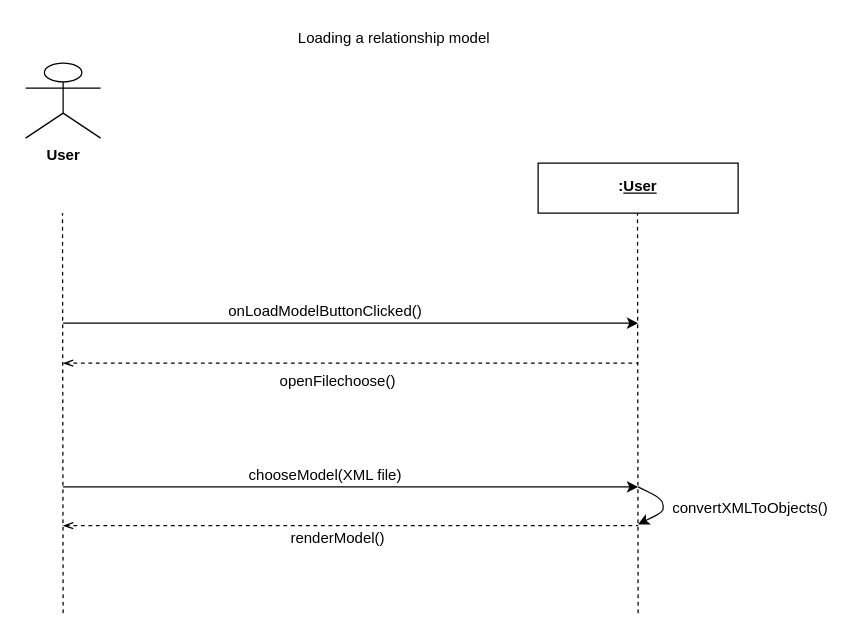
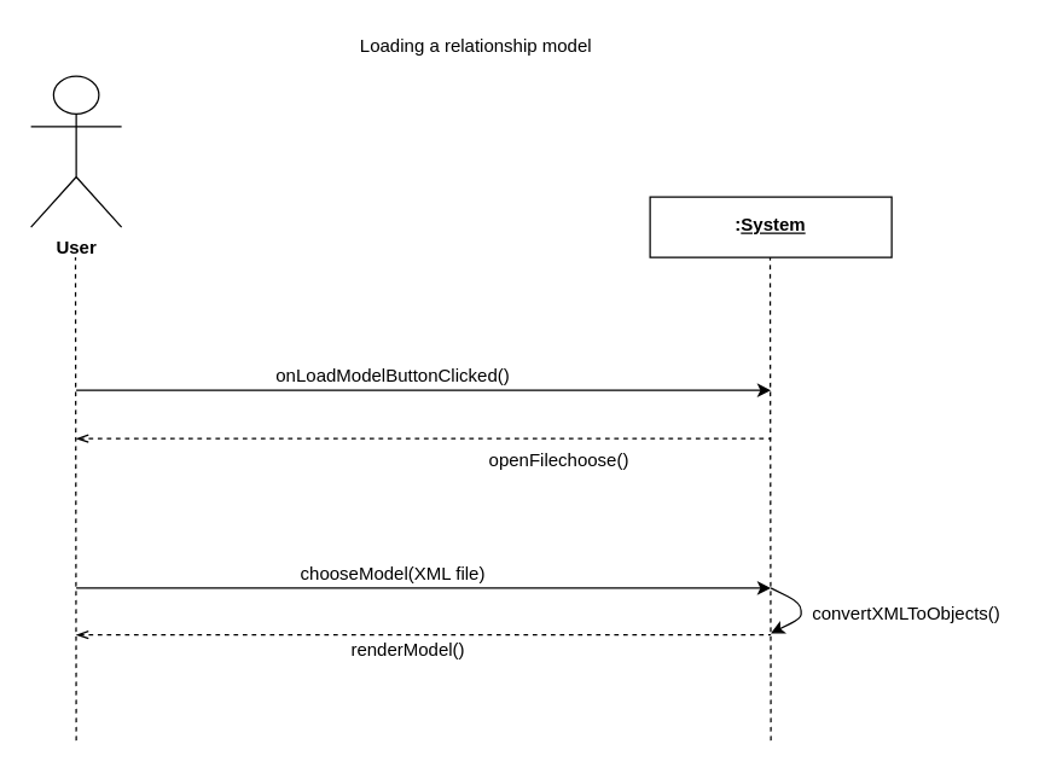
  <mxCell id="0" />
  <mxCell id="1" parent="0" />
- <mxCell id="2" value="User" style="shape=umlActor;verticalLabelPosition=bottom;labelBackgroundColor=#ffffff;verticalAlign=top;html=1;fontStyle=1" vertex="1" parent="1"><mxGeometry x="20" y="50" width="60" height="60" as="geometry" /></mxCell>
- <mxCell id="3" value="&lt;p&gt;&lt;b&gt;:&lt;u&gt;User&lt;/u&gt;&lt;/b&gt;&lt;/p&gt;" style="shape=rect;html=1;overflow=fill;whiteSpace=wrap;align=center;verticalAlign=middle;" vertex="1" parent="1"><mxGeometry x="430" y="130" width="160" height="40" as="geometry" /></mxCell>
+ <mxCell id="2" value="User" style="shape=umlActor;verticalLabelPosition=bottom;labelBackgroundColor=#ffffff;verticalAlign=top;html=1;fontStyle=1" vertex="1" parent="1"><mxGeometry x="20" y="50" width="60" height="100" as="geometry" /></mxCell>
+ <mxCell id="3" value="&lt;p&gt;&lt;b&gt;:&lt;u&gt;System&lt;/u&gt;&lt;/b&gt;&lt;/p&gt;" style="shape=rect;html=1;overflow=fill;whiteSpace=wrap;align=center;verticalAlign=middle;" vertex="1" parent="1"><mxGeometry x="430" y="130" width="160" height="40" as="geometry" /></mxCell>
  <mxCell id="4" value="Loading a relationship model" style="text;html=1;strokeColor=none;fillColor=none;align=center;verticalAlign=middle;whiteSpace=wrap;rounded=0;" vertex="1" parent="1"><mxGeometry x="175" y="20" width="280" height="20" as="geometry" /></mxCell>
  <mxCell id="5" value="" style="endArrow=classic;html=1;" edge="1" parent="1"><mxGeometry width="50" height="50" relative="1" as="geometry"><mxPoint x="50" y="258" as="sourcePoint" /><mxPoint x="510" y="258" as="targetPoint" /></mxGeometry></mxCell>
  <mxCell id="6" value="" style="endArrow=none;dashed=1;html=1;" edge="1" parent="1"><mxGeometry width="50" height="50" relative="1" as="geometry"><mxPoint x="50" y="490" as="sourcePoint" /><mxPoint x="49.5" y="170" as="targetPoint" /></mxGeometry></mxCell>
  <mxCell id="7" value="" style="endArrow=none;dashed=1;html=1;" edge="1" parent="1"><mxGeometry width="50" height="50" relative="1" as="geometry"><mxPoint x="510" y="490" as="sourcePoint" /><mxPoint x="509.5" y="170" as="targetPoint" /></mxGeometry></mxCell>
  <mxCell id="8" value="onLoadModelButtonClicked()" style="text;html=1;strokeColor=none;fillColor=none;align=center;verticalAlign=middle;whiteSpace=wrap;rounded=0;" vertex="1" parent="1"><mxGeometry x="160" y="239" width="200" height="20" as="geometry" /></mxCell>
  <mxCell id="9" value="" style="endArrow=none;dashed=1;html=1;startArrow=openThin;startFill=0;" edge="1" parent="1"><mxGeometry width="50" height="50" relative="1" as="geometry"><mxPoint x="50" y="290" as="sourcePoint" /><mxPoint x="510" y="290" as="targetPoint" /></mxGeometry></mxCell>
- <mxCell id="10" value="openFilechoose()" style="text;html=1;strokeColor=none;fillColor=none;align=center;verticalAlign=middle;whiteSpace=wrap;rounded=0;" vertex="1" parent="1"><mxGeometry x="170" y="294.5" width="200" height="20" as="geometry" /></mxCell>
+ <mxCell id="10" value="openFilechoose()" style="text;html=1;strokeColor=none;fillColor=none;align=center;verticalAlign=middle;whiteSpace=wrap;rounded=0;" vertex="1" parent="1"><mxGeometry x="270" y="294.5" width="200" height="20" as="geometry" /></mxCell>
  <mxCell id="11" value="" style="endArrow=classic;html=1;" edge="1" parent="1"><mxGeometry width="50" height="50" relative="1" as="geometry"><mxPoint x="50" y="389" as="sourcePoint" /><mxPoint x="510" y="389" as="targetPoint" /></mxGeometry></mxCell>
  <mxCell id="12" value="chooseModel(XML file)" style="text;html=1;strokeColor=none;fillColor=none;align=center;verticalAlign=middle;whiteSpace=wrap;rounded=0;" vertex="1" parent="1"><mxGeometry x="160" y="370" width="200" height="20" as="geometry" /></mxCell>
  <mxCell id="13" value="" style="endArrow=none;dashed=1;html=1;startArrow=openThin;startFill=0;" edge="1" parent="1"><mxGeometry width="50" height="50" relative="1" as="geometry"><mxPoint x="50" y="420" as="sourcePoint" /><mxPoint x="510" y="420" as="targetPoint" /></mxGeometry></mxCell>
  <mxCell id="14" value="renderModel()" style="text;html=1;strokeColor=none;fillColor=none;align=center;verticalAlign=middle;whiteSpace=wrap;rounded=0;" vertex="1" parent="1"><mxGeometry x="170" y="420" width="200" height="20" as="geometry" /></mxCell>
  <mxCell id="15" value="" style="endArrow=classic;html=1;" edge="1" parent="1"><mxGeometry width="50" height="50" relative="1" as="geometry"><mxPoint x="510" y="389" as="sourcePoint" /><mxPoint x="510" y="419" as="targetPoint" /><Array as="points"><mxPoint x="530" y="399" /><mxPoint x="530" y="409" /></Array></mxGeometry></mxCell>
  <mxCell id="16" value="convertXMLToObjects()" style="text;html=1;strokeColor=none;fillColor=none;align=center;verticalAlign=middle;whiteSpace=wrap;rounded=0;" vertex="1" parent="1"><mxGeometry x="530" y="396" width="140" height="20" as="geometry" /></mxCell>
